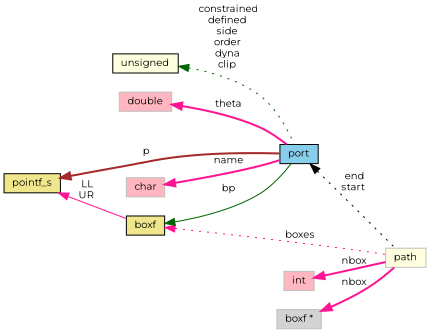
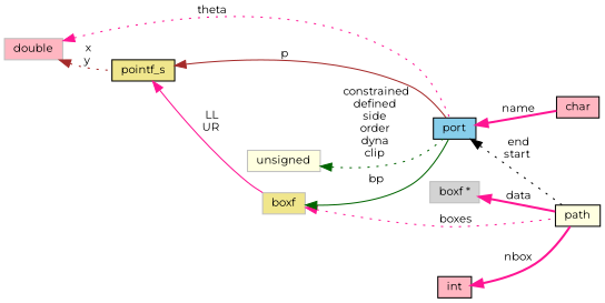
  digraph {
    fontname=Montserrat
    rankdir=LR
    node [color=grey75 fillcolor=lightpink fontname=Montserrat fontsize=10 shape=record style=filled]
    edge [color=deeppink dir=back fontname=Montserrat fontsize=10 labelfontname=Helvetica labelfontsize=10 style=dotted]
-   n1 [fillcolor=lightyellow fontcolor=black height=0.2 label=path width=0.4]
+   n1 [color=black fillcolor=lightyellow fontcolor=black height=0.2 label=path width=0.4]
    n2 [color=black fillcolor=skyblue height=0.2 label=port width=0.4]
    n3 [height=0.2 label=double width=0.4]
    n4 [color=black fillcolor=khaki height=0.2 label=pointf_s width=0.4]
-   n5 [color=black fillcolor=khaki height=0.2 label=boxf width=0.4]
-   n6 [height=0.2 label=char width=0.4]
-   n7 [color=black fillcolor=lightyellow height=0.2 label=unsigned width=0.4]
-   n8 [height=0.2 label=int width=0.4]
+   n5 [fillcolor=khaki height=0.2 label=boxf width=0.4]
+   n6 [color=black height=0.2 label=char width=0.4]
+   n7 [fillcolor=lightyellow height=0.2 label=unsigned width=0.4]
+   n8 [color=black height=0.2 label=int width=0.4]
    n9 [fillcolor=lightgrey height=0.2 label="boxf *" width=0.4]
    n2 -> n1 [color=black label=" end\nstart"]
-   n3 -> n2 [label=" theta" style=bold]
-   n4 -> n2 [color=brown label=" p" style=bold]
+   n3 -> n2 [label=" theta"]
+   n3 -> n4 [color=brown label=" x\ny"]
+   n4 -> n2 [color=brown label=" p" style=solid]
    n4 -> n5 [label=" LL\nUR" style=solid]
    n5 -> n1 [label=" boxes"]
    n5 -> n2 [color=darkgreen label=" bp" style=solid]
-   n6 -> n2 [label=" name" style=bold]
+   n2 -> n6 [label=" name" style=bold]
    n7 -> n2 [color=darkgreen label=" constrained\ndefined\nside\norder\ndyna\nclip"]
    n8 -> n1 [label=" nbox" style=bold]
-   n9 -> n1 [label=" nbox" style=bold]
+   n9 -> n1 [label=" data" style=bold]
  }
